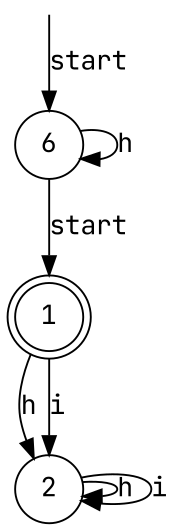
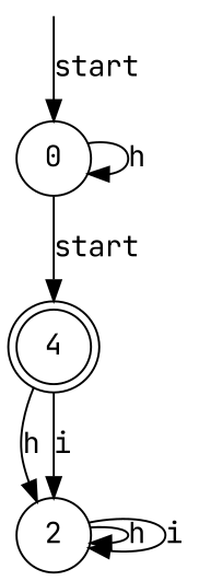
  digraph {
    fontname="JetBrains Mono"
    rankdir=TB
    node [fontname="JetBrains Mono" shape=circle]
    edge [fontname="JetBrains Mono"]
    __start [shape=point style=invis]
-   0 [label=6]
-   1 [shape=doublecircle]
+   0
+   1 [shape=doublecircle label=4]
    2
    __start -> 0 [label=start]
    0 -> 0 [label=h]
    0 -> 1 [label=start]
    1 -> 2 [label=h]
    1 -> 2 [label=i]
    2 -> 2 [label=h]
    2 -> 2 [label=i]
  }
